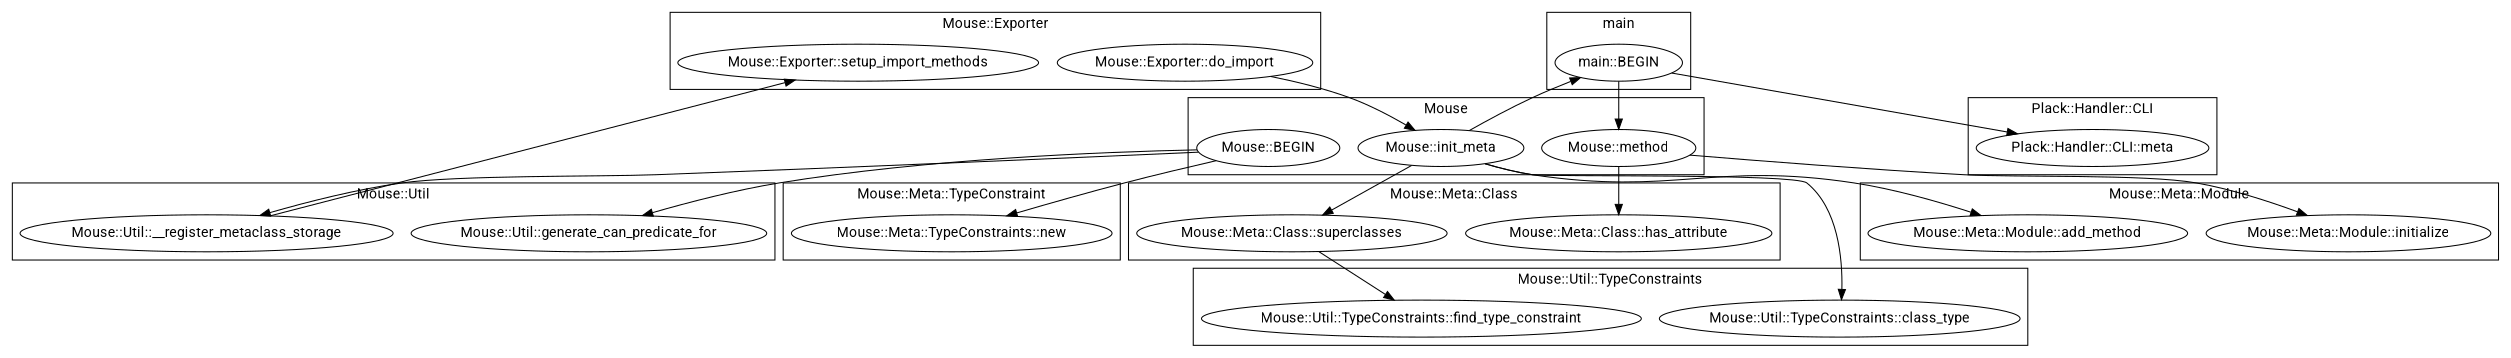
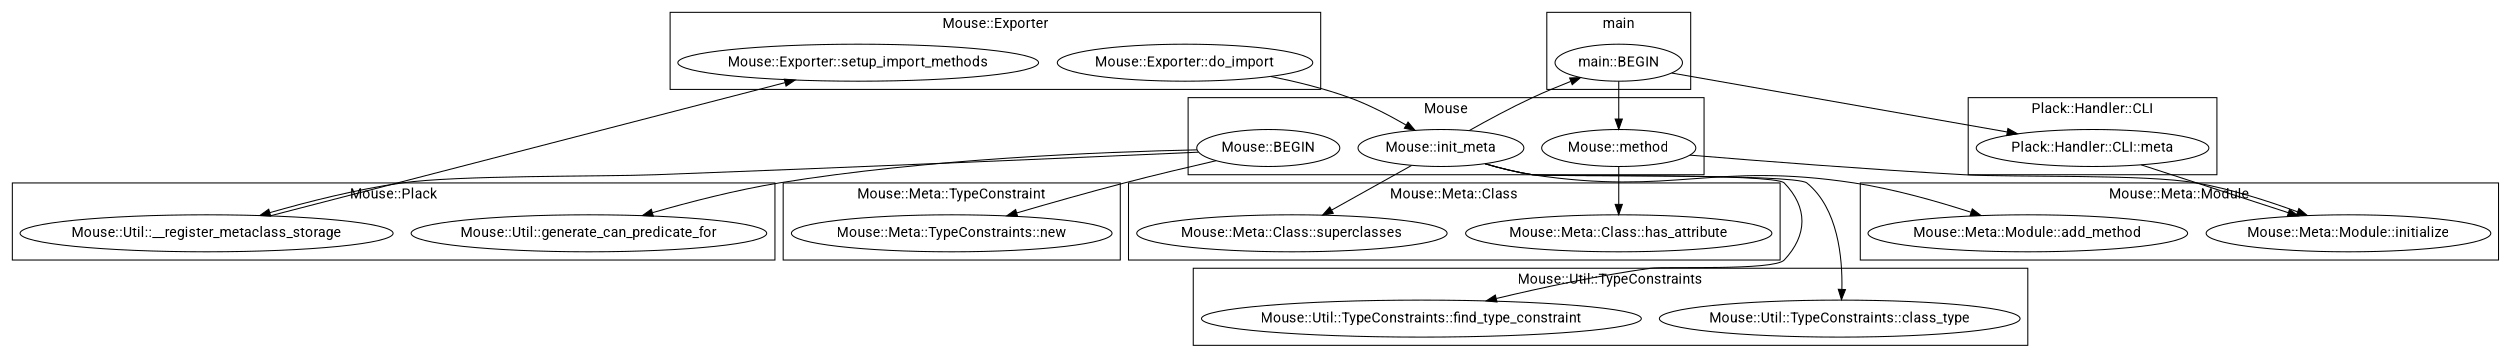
  digraph {
    fontname=Roboto
    node [fontname=Roboto]
    edge [fontname=Roboto]
    "Mouse::Util::TypeConstraints::class_type"
    "Mouse::Util::TypeConstraints::find_type_constraint"
    "Mouse::Meta::Class::superclasses"
    n4 [label="Mouse::Meta::Class::has_attribute"]
    "Mouse::Exporter::setup_import_methods"
    "Mouse::Exporter::do_import"
    "Mouse::Meta::Module::initialize"
    "Mouse::Meta::Module::add_method"
    n9 [label="Mouse::Meta::TypeConstraints::new"]
    "main::BEGIN"
    "Mouse::BEGIN"
    n12 [label="Mouse::method"]
    "Mouse::init_meta"
    "Mouse::Util::__register_metaclass_storage"
    "Mouse::Util::generate_can_predicate_for"
    "Plack::Handler::CLI::meta"
    subgraph cluster_1 {
      label="Mouse::Util::TypeConstraints"
      "Mouse::Util::TypeConstraints::class_type"
      "Mouse::Util::TypeConstraints::find_type_constraint"
    }
    subgraph cluster_2 {
      label="Mouse::Meta::Class"
      "Mouse::Meta::Class::superclasses"
      n4
    }
    subgraph cluster_3 {
      label="Mouse::Exporter"
      "Mouse::Exporter::setup_import_methods"
      "Mouse::Exporter::do_import"
    }
    subgraph cluster_4 {
      label="Mouse::Meta::Module"
      "Mouse::Meta::Module::initialize"
      "Mouse::Meta::Module::add_method"
    }
    subgraph cluster_5 {
      label="Mouse::Meta::TypeConstraint"
      n9
    }
    subgraph cluster_6 {
      label=main
      "main::BEGIN"
    }
    subgraph cluster_7 {
      label=Mouse
      "Mouse::BEGIN"
      n12
      "Mouse::init_meta"
    }
    subgraph cluster_8 {
-     label="Mouse::Util"
+     label="Mouse::Plack"
      "Mouse::Util::__register_metaclass_storage"
      "Mouse::Util::generate_can_predicate_for"
    }
    subgraph cluster_9 {
      label="Plack::Handler::CLI"
      "Plack::Handler::CLI::meta"
    }
    "Mouse::Exporter::do_import" -> "Mouse::init_meta"
    "main::BEGIN" -> n12
    "main::BEGIN" -> "Plack::Handler::CLI::meta"
    "Mouse::BEGIN" -> n9
    "Mouse::BEGIN" -> "Mouse::Util::__register_metaclass_storage"
    "Mouse::BEGIN" -> "Mouse::Util::generate_can_predicate_for"
    n12 -> n4
    n12 -> "Mouse::Meta::Module::initialize"
    "Mouse::init_meta" -> "Mouse::Util::TypeConstraints::class_type"
-   "Mouse::Meta::Class::superclasses" -> "Mouse::Util::TypeConstraints::find_type_constraint"
+   "Mouse::init_meta" -> "Mouse::Util::TypeConstraints::find_type_constraint"
    "Mouse::init_meta" -> "Mouse::Meta::Class::superclasses"
    "Mouse::init_meta" -> "Mouse::Meta::Module::add_method"
    "Mouse::init_meta" -> "main::BEGIN"
    "Mouse::Util::__register_metaclass_storage" -> "Mouse::Exporter::setup_import_methods"
+   "Plack::Handler::CLI::meta" -> "Mouse::Meta::Module::initialize"
  }
